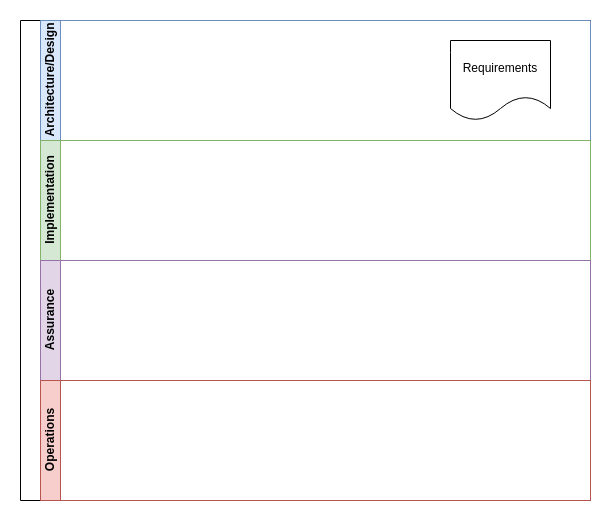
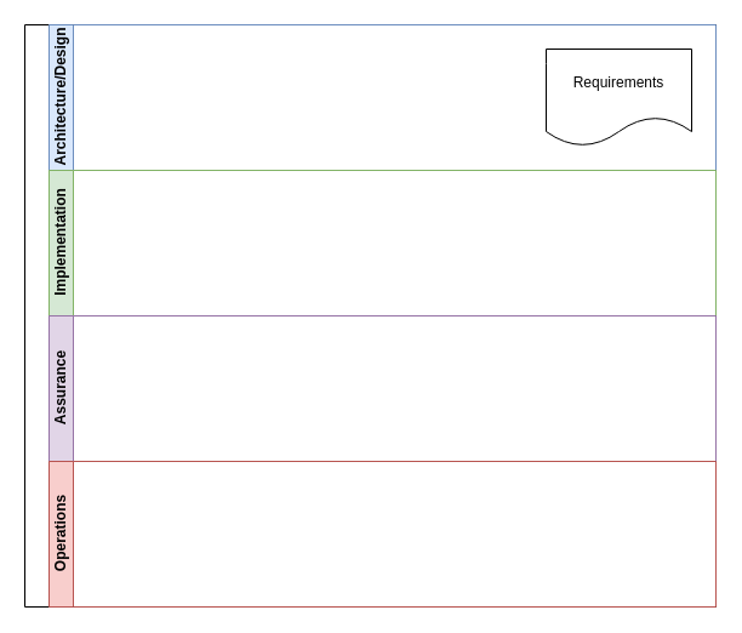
  <mxCell id="0" />
  <mxCell id="1" parent="0" />
  <mxCell id="2" value="" style="swimlane;html=1;childLayout=stackLayout;resizeParent=1;resizeParentMax=0;horizontal=0;startSize=20;horizontalStack=0;" parent="1" vertex="1"><mxGeometry x="20" y="20" width="570" height="480" as="geometry"><mxRectangle x="120" y="120" width="30" height="50" as="alternateBounds" /></mxGeometry></mxCell>
  <mxCell id="3" value="Architecture/Design" style="swimlane;html=1;startSize=20;horizontal=0;fillColor=#dae8fc;strokeColor=#6c8ebf;" parent="2" vertex="1"><mxGeometry x="20" width="550" height="120" as="geometry" /></mxCell>
- <mxCell id="4" value="Requirements" style="shape=document;whiteSpace=wrap;html=1;boundedLbl=1;labelBackgroundColor=#FFFFFF;" vertex="1" parent="3"><mxGeometry x="410" y="20" width="100" height="80" as="geometry" /></mxCell>
+ <mxCell id="4" value="Requirements" style="shape=document;whiteSpace=wrap;html=1;boundedLbl=1;labelBackgroundColor=#FFFFFF;" vertex="1" parent="3"><mxGeometry x="410" y="20" width="120" height="80" as="geometry" /></mxCell>
  <mxCell id="5" value="Implementation" style="swimlane;html=1;startSize=20;horizontal=0;fillColor=#d5e8d4;strokeColor=#82b366;" vertex="1" parent="2"><mxGeometry x="20" y="120" width="550" height="120" as="geometry" /></mxCell>
  <mxCell id="6" value="Assurance" style="swimlane;html=1;startSize=20;horizontal=0;fillColor=#e1d5e7;strokeColor=#9673a6;" parent="2" vertex="1"><mxGeometry x="20" y="240" width="550" height="120" as="geometry" /></mxCell>
  <mxCell id="7" value="Operations" style="swimlane;html=1;startSize=20;horizontal=0;fillColor=#f8cecc;strokeColor=#b85450;" parent="2" vertex="1"><mxGeometry x="20" y="360" width="550" height="120" as="geometry" /></mxCell>
